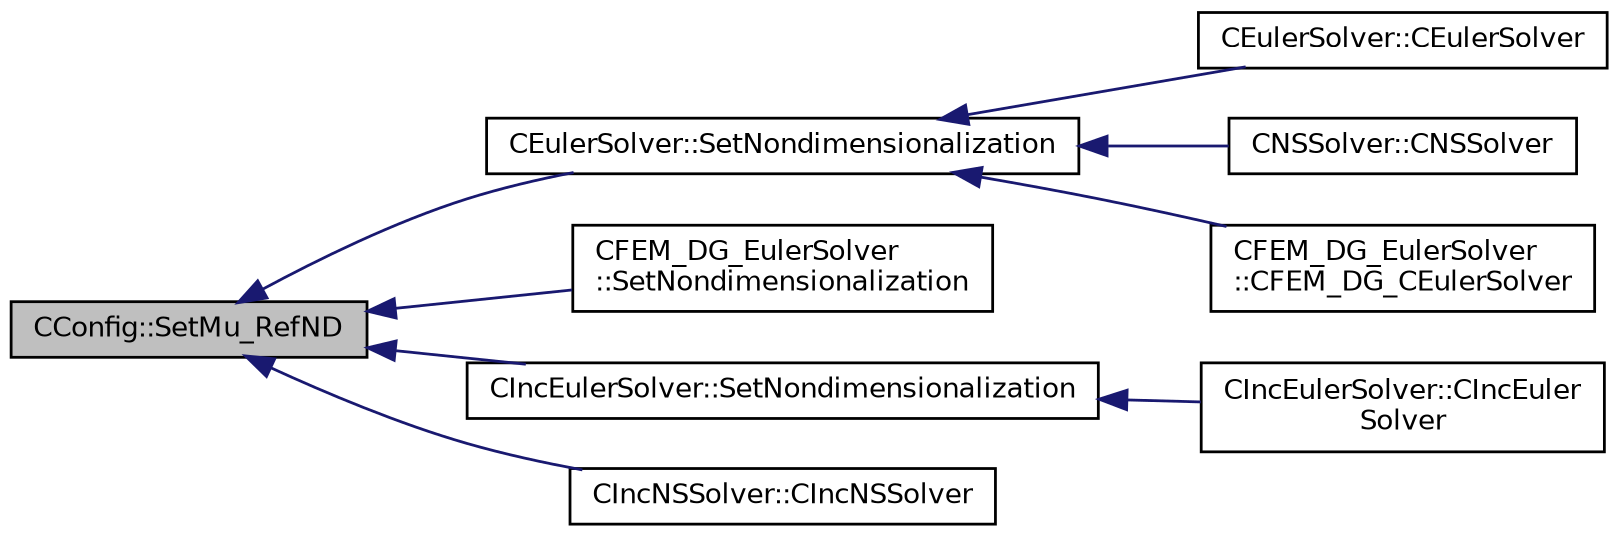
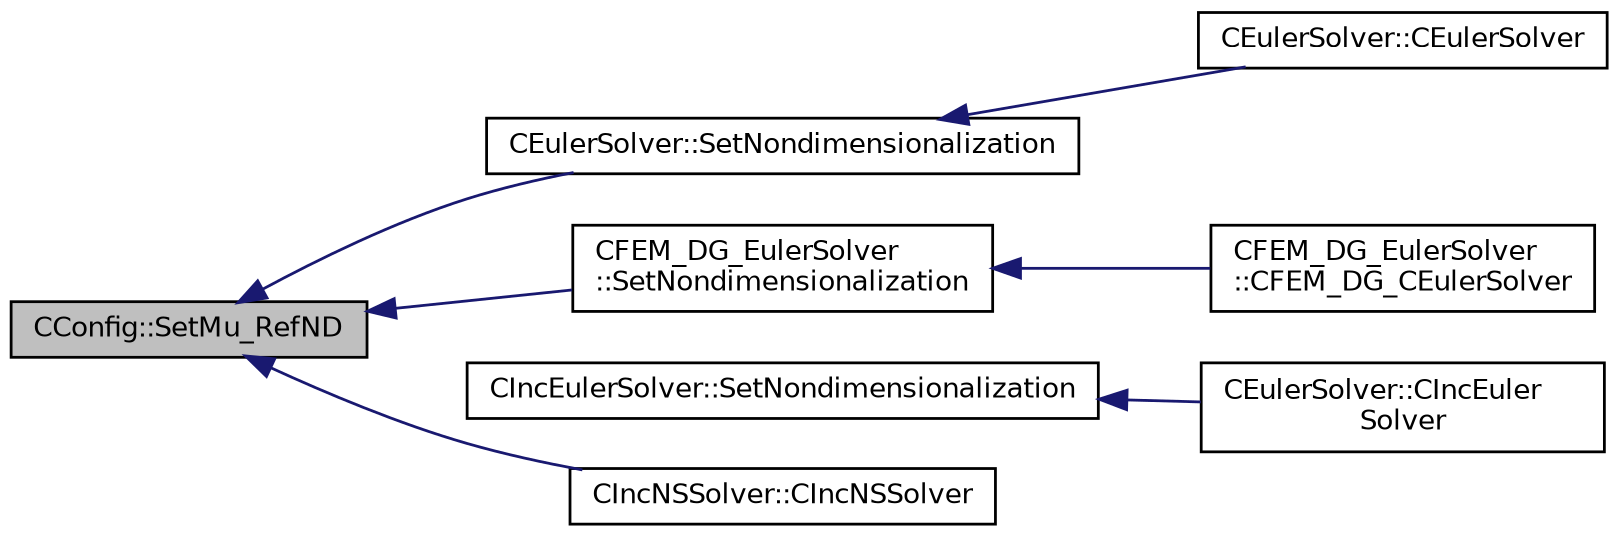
  digraph {
    fontname="DejaVu Sans"
    rankdir=LR
    node [color=black fillcolor=white fontname="DejaVu Sans" fontsize=10 shape=record style=filled]
    edge [color=midnightblue dir=back fontname="DejaVu Sans" fontsize=10 labelfontname=Helvetica labelfontsize=10 style=solid]
    n1 [fillcolor=grey75 fontcolor=black height=0.2 label="CConfig::SetMu_RefND" width=0.4]
    n2 [height=0.2 label="CEulerSolver::SetNondimensionalization" width=0.4]
    n3 [height=0.2 label="CFEM_DG_EulerSolver\l::SetNondimensionalization" width=0.4]
    n4 [height=0.2 label="CIncEulerSolver::SetNondimensionalization" width=0.4]
    n5 [height=0.2 label="CIncNSSolver::CIncNSSolver" width=0.4]
    n6 [height=0.2 label="CEulerSolver::CEulerSolver" width=0.4]
-   n7 [height=0.2 label="CNSSolver::CNSSolver" width=0.4]
    n8 [height=0.2 label="CFEM_DG_EulerSolver\l::CFEM_DG_CEulerSolver" width=0.4]
-   n9 [height=0.2 label="CIncEulerSolver::CIncEuler\lSolver" width=0.4]
+   n9 [height=0.2 label="CEulerSolver::CIncEuler\lSolver" width=0.4]
    n1 -> n2
    n1 -> n3
-   n1 -> n4
    n1 -> n5
    n2 -> n6
-   n2 -> n7
-   n2 -> n8
+   n3 -> n8
    n4 -> n9
  }
